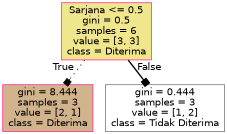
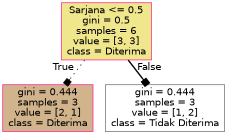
  digraph {
    fontname="DejaVu Sans"
    node [shape=box style=filled color=deeppink fontname="DejaVu Sans"]
    edge [labeldistance=2.5 arrowhead=box fontname="DejaVu Sans"]
    n1 [label="Sarjana <= 0.5\ngini = 0.5\nsamples = 6\nvalue = [3, 3]\nclass = Diterima" fillcolor=khaki]
-   n2 [label="gini = 8.444\nsamples = 3\nvalue = [2, 1]\nclass = Diterima" fillcolor=tan]
+   n2 [label="gini = 0.444\nsamples = 3\nvalue = [2, 1]\nclass = Diterima" fillcolor=tan]
    n3 [label="gini = 0.444\nsamples = 3\nvalue = [1, 2]\nclass = Tidak Diterima" fillcolor=white color=gray40]
    n1 -> n2 [headlabel=True labelangle=45 style=dotted]
    n1 -> n3 [headlabel=False labelangle=-45 style=bold]
  }
